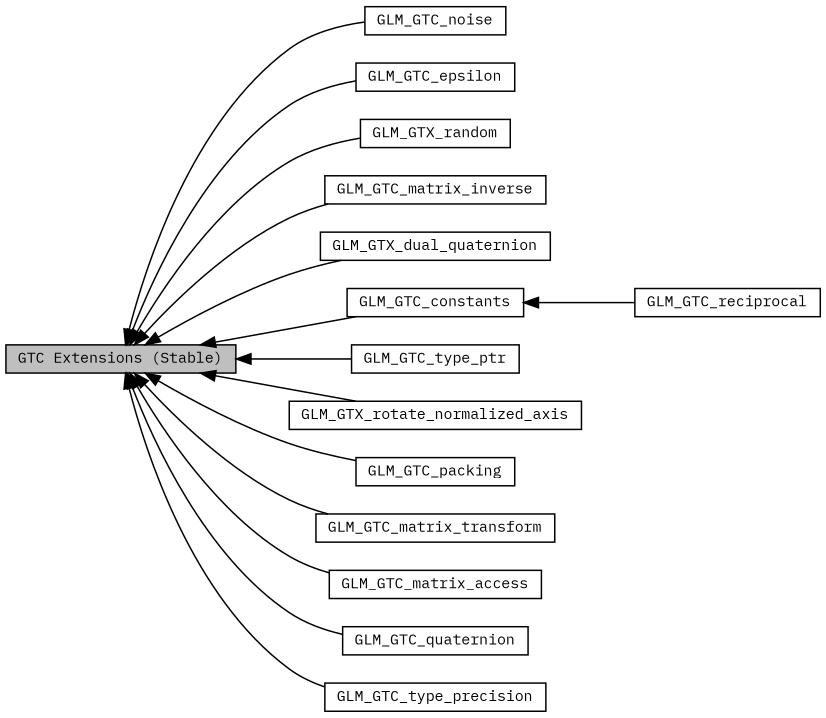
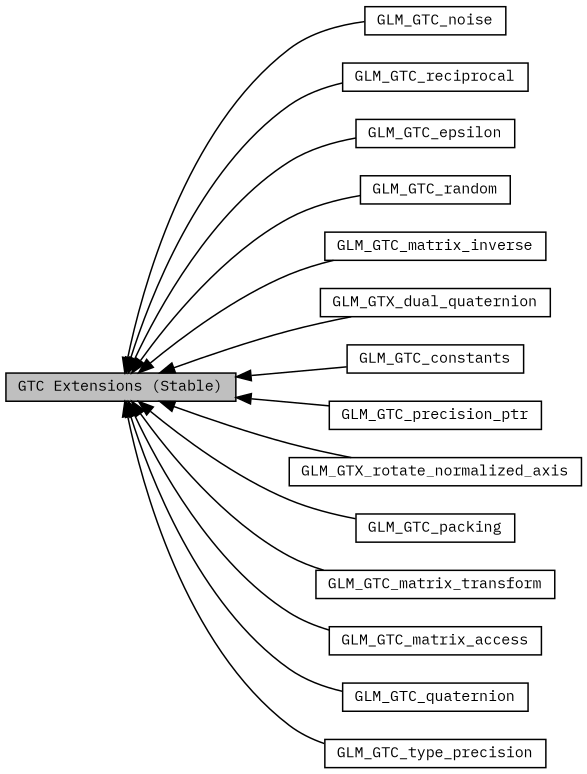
  digraph {
    fontname="IBM Plex Mono"
    rankdir=LR
    node [color=black fillcolor=white fontname="IBM Plex Mono" fontsize=10 shape=record style=filled]
    edge [dir=back fontname="IBM Plex Mono" fontsize=10 labelfontname=Helvetica labelfontsize=10 shape=plaintext style=solid]
    n1 [height=0.2 label=GLM_GTC_noise width=0.4]
    n2 [fillcolor=grey75 fontcolor=black height=0.2 label="GTC Extensions (Stable)" width=0.4]
    n3 [height=0.2 label=GLM_GTC_reciprocal width=0.4]
    n4 [height=0.2 label=GLM_GTC_epsilon width=0.4]
-   n5 [height=0.2 label=GLM_GTX_random width=0.4]
+   n5 [height=0.2 label=GLM_GTC_random width=0.4]
    n6 [height=0.2 label=GLM_GTC_matrix_inverse width=0.4]
    n7 [height=0.2 label=GLM_GTX_dual_quaternion width=0.4]
    n8 [height=0.2 label=GLM_GTC_constants width=0.4]
-   n9 [height=0.2 label=GLM_GTC_type_ptr width=0.4]
+   n9 [height=0.2 label=GLM_GTC_precision_ptr width=0.4]
    n10 [height=0.2 label=GLM_GTX_rotate_normalized_axis width=0.4]
    n11 [height=0.2 label=GLM_GTC_packing width=0.4]
    n12 [height=0.2 label=GLM_GTC_matrix_transform width=0.4]
    n13 [height=0.2 label=GLM_GTC_matrix_access width=0.4]
    n14 [height=0.2 label=GLM_GTC_quaternion width=0.4]
    n15 [height=0.2 label=GLM_GTC_type_precision width=0.4]
    n2 -> n1
-   n8 -> n3
+   n2 -> n3
    n2 -> n4
    n2 -> n5
    n2 -> n6
    n2 -> n7
    n2 -> n8
    n2 -> n9
    n2 -> n10
    n2 -> n11
    n2 -> n12
    n2 -> n13
    n2 -> n14
    n2 -> n15
  }
